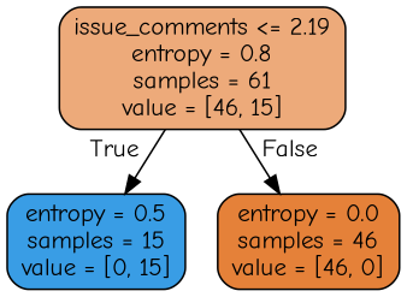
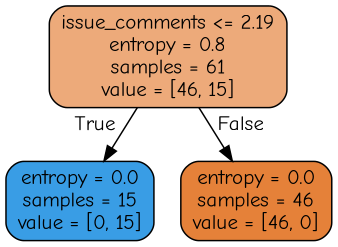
  digraph {
    fontname="Comic Neue"
    node [color=black fontname="Comic Neue" shape=box style="filled, rounded"]
    edge [fontname="Comic Neue" labeldistance=2.5]
    n1 [fillcolor="#edaa7a" label="issue_comments <= 2.19\nentropy = 0.8\nsamples = 61\nvalue = [46, 15]"]
-   n2 [fillcolor="#399de5" label="entropy = 0.5\nsamples = 15\nvalue = [0, 15]"]
+   n2 [fillcolor="#399de5" label="entropy = 0.0\nsamples = 15\nvalue = [0, 15]"]
    n3 [fillcolor="#e58139" label="entropy = 0.0\nsamples = 46\nvalue = [46, 0]"]
    n1 -> n2 [headlabel=True labelangle=45]
    n1 -> n3 [headlabel=False labelangle=-45]
  }
